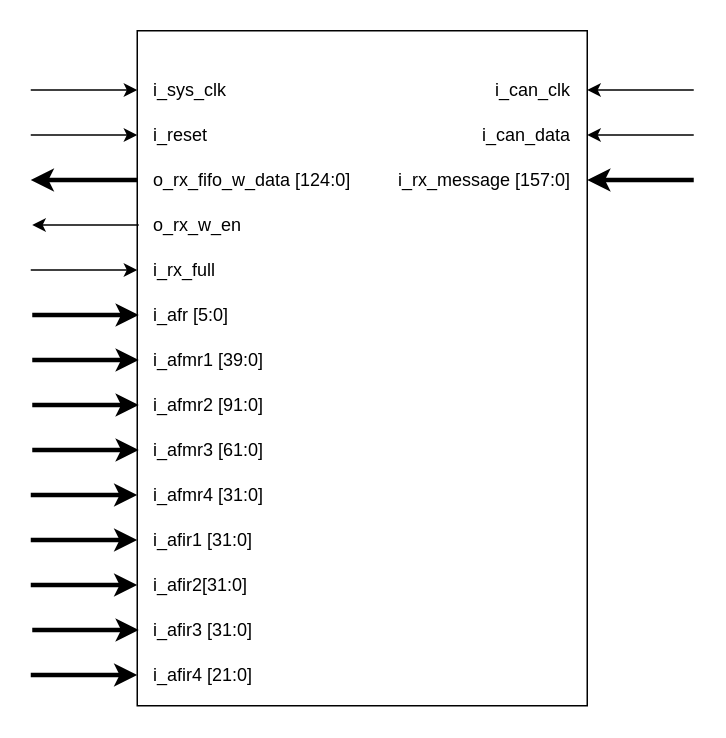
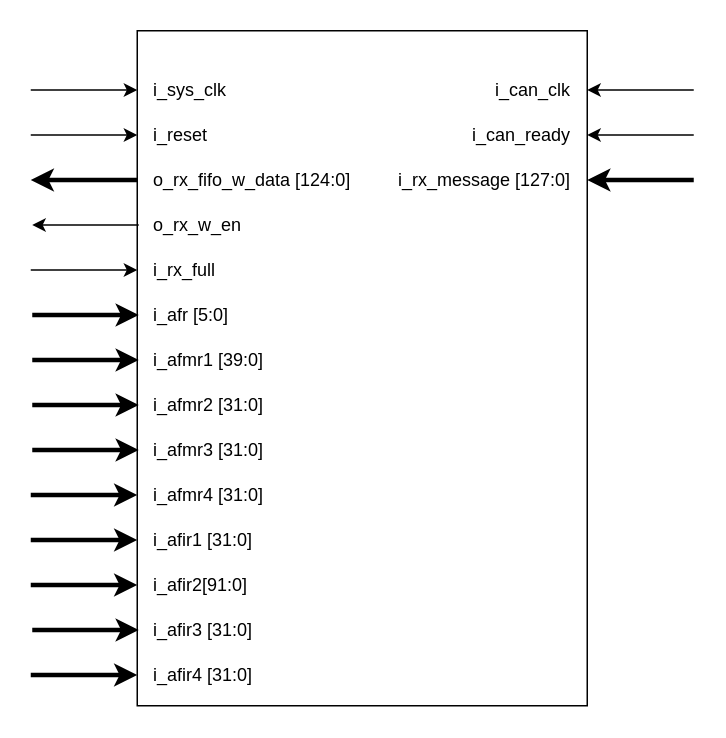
  <mxCell id="0" />
  <mxCell id="1" parent="0" />
  <mxCell id="2" value="" style="rounded=0;whiteSpace=wrap;html=1;" parent="1" vertex="1"><mxGeometry x="91" y="20" width="300" height="450" as="geometry" /></mxCell>
  <mxCell id="3" value="i_sys_clk" style="text;html=1;align=left;verticalAlign=middle;resizable=0;points=[];autosize=1;" parent="1" vertex="1"><mxGeometry x="100" y="50" width="60" height="20" as="geometry" /></mxCell>
  <mxCell id="4" value="i_reset" style="text;html=1;align=left;verticalAlign=middle;resizable=0;points=[];autosize=1;" parent="1" vertex="1"><mxGeometry x="100" y="80" width="50" height="20" as="geometry" /></mxCell>
  <mxCell id="5" value="i_can_clk" style="text;html=1;align=right;verticalAlign=middle;resizable=0;points=[];autosize=1;" parent="1" vertex="1"><mxGeometry x="311" y="50" width="70" height="20" as="geometry" /></mxCell>
- <mxCell id="6" value="i_can_data" style="text;html=1;align=right;verticalAlign=middle;resizable=0;points=[];autosize=1;" parent="1" vertex="1"><mxGeometry x="301" y="80" width="80" height="20" as="geometry" /></mxCell>
- <mxCell id="7" value="i_rx_message [157:0]" style="text;html=1;align=right;verticalAlign=middle;resizable=0;points=[];autosize=1;" parent="1" vertex="1"><mxGeometry x="251" y="110" width="130" height="20" as="geometry" /></mxCell>
+ <mxCell id="6" value="i_can_ready" style="text;html=1;align=right;verticalAlign=middle;resizable=0;points=[];autosize=1;" parent="1" vertex="1"><mxGeometry x="301" y="80" width="80" height="20" as="geometry" /></mxCell>
+ <mxCell id="7" value="i_rx_message [127:0]" style="text;html=1;align=right;verticalAlign=middle;resizable=0;points=[];autosize=1;" parent="1" vertex="1"><mxGeometry x="251" y="110" width="130" height="20" as="geometry" /></mxCell>
  <mxCell id="8" value="i_rx_full" style="text;html=1;align=left;verticalAlign=middle;resizable=0;points=[];autosize=1;" parent="1" vertex="1"><mxGeometry x="100" y="170" width="60" height="20" as="geometry" /></mxCell>
  <mxCell id="9" value="o_rx_fifo_w_data [124:0]" style="text;html=1;align=left;verticalAlign=middle;resizable=0;points=[];autosize=1;" parent="1" vertex="1"><mxGeometry x="100" y="110" width="150" height="20" as="geometry" /></mxCell>
  <mxCell id="10" value="o_rx_w_en" style="text;html=1;align=left;verticalAlign=middle;resizable=0;points=[];autosize=1;" parent="1" vertex="1"><mxGeometry x="100" y="140" width="70" height="20" as="geometry" /></mxCell>
  <mxCell id="11" value="" style="endArrow=classic;html=1;edgeStyle=orthogonalEdgeStyle;rounded=0;" parent="1" edge="1"><mxGeometry width="50" height="50" relative="1" as="geometry"><mxPoint x="20" y="59.5" as="sourcePoint" /><mxPoint x="91" y="59.5" as="targetPoint" /></mxGeometry></mxCell>
  <mxCell id="12" value="" style="endArrow=classic;html=1;edgeStyle=orthogonalEdgeStyle;rounded=0;" parent="1" edge="1"><mxGeometry width="50" height="50" relative="1" as="geometry"><mxPoint x="20" y="89.5" as="sourcePoint" /><mxPoint x="91" y="89.5" as="targetPoint" /></mxGeometry></mxCell>
  <mxCell id="13" value="" style="endArrow=classic;html=1;edgeStyle=orthogonalEdgeStyle;rounded=0;" parent="1" edge="1"><mxGeometry width="50" height="50" relative="1" as="geometry"><mxPoint x="20" y="179.5" as="sourcePoint" /><mxPoint x="91" y="179.5" as="targetPoint" /></mxGeometry></mxCell>
  <mxCell id="14" value="" style="endArrow=none;html=1;edgeStyle=orthogonalEdgeStyle;rounded=0;startArrow=classic;startFill=1;endFill=0;strokeWidth=3;" parent="1" edge="1"><mxGeometry width="50" height="50" relative="1" as="geometry"><mxPoint x="20" y="119.5" as="sourcePoint" /><mxPoint x="91" y="119.5" as="targetPoint" /></mxGeometry></mxCell>
  <mxCell id="15" value="" style="endArrow=none;html=1;edgeStyle=orthogonalEdgeStyle;rounded=0;startArrow=classic;startFill=1;endFill=0;" parent="1" edge="1"><mxGeometry width="50" height="50" relative="1" as="geometry"><mxPoint y="149.5" as="sourcePoint" x="21" /><mxPoint x="92" y="149.5" as="targetPoint" /></mxGeometry></mxCell>
  <mxCell id="16" value="" style="endArrow=none;html=1;edgeStyle=orthogonalEdgeStyle;rounded=0;startArrow=classic;startFill=1;endFill=0;" parent="1" edge="1"><mxGeometry width="50" height="50" relative="1" as="geometry"><mxPoint x="391" y="59.5" as="sourcePoint" /><mxPoint x="462" y="59.5" as="targetPoint" /></mxGeometry></mxCell>
  <mxCell id="17" value="" style="endArrow=none;html=1;edgeStyle=orthogonalEdgeStyle;rounded=0;startArrow=classic;startFill=1;endFill=0;" parent="1" edge="1"><mxGeometry width="50" height="50" relative="1" as="geometry"><mxPoint x="391" y="89.5" as="sourcePoint" /><mxPoint x="462" y="89.5" as="targetPoint" /></mxGeometry></mxCell>
  <mxCell id="18" value="" style="endArrow=none;html=1;edgeStyle=orthogonalEdgeStyle;rounded=0;startArrow=classic;startFill=1;endFill=0;strokeWidth=3;" parent="1" edge="1"><mxGeometry width="50" height="50" relative="1" as="geometry"><mxPoint x="391" y="119.5" as="sourcePoint" /><mxPoint x="462" y="119.5" as="targetPoint" /></mxGeometry></mxCell>
  <mxCell id="19" value="i_afr [5:0]" style="text;html=1;align=left;verticalAlign=middle;resizable=0;points=[];autosize=1;" vertex="1" parent="1"><mxGeometry x="100" y="200" width="70" height="20" as="geometry" /></mxCell>
  <mxCell id="20" value="i_afmr1 [39:0]" style="text;html=1;align=left;verticalAlign=middle;resizable=0;points=[];autosize=1;" vertex="1" parent="1"><mxGeometry x="100" y="230" width="90" height="20" as="geometry" /></mxCell>
- <mxCell id="21" value="i_afmr2 [91:0]" style="text;html=1;align=left;verticalAlign=middle;resizable=0;points=[];autosize=1;" vertex="1" parent="1"><mxGeometry x="100" y="260" width="90" height="20" as="geometry" /></mxCell>
- <mxCell id="22" value="i_afmr3 [61:0]" style="text;html=1;align=left;verticalAlign=middle;resizable=0;points=[];autosize=1;" vertex="1" parent="1"><mxGeometry x="100" y="290" width="90" height="20" as="geometry" /></mxCell>
+ <mxCell id="21" value="i_afmr2 [31:0]" style="text;html=1;align=left;verticalAlign=middle;resizable=0;points=[];autosize=1;" vertex="1" parent="1"><mxGeometry x="100" y="260" width="90" height="20" as="geometry" /></mxCell>
+ <mxCell id="22" value="i_afmr3 [31:0]" style="text;html=1;align=left;verticalAlign=middle;resizable=0;points=[];autosize=1;" vertex="1" parent="1"><mxGeometry x="100" y="290" width="90" height="20" as="geometry" /></mxCell>
  <mxCell id="23" value="i_afmr4 [31:0]" style="text;html=1;align=left;verticalAlign=middle;resizable=0;points=[];autosize=1;" vertex="1" parent="1"><mxGeometry x="100" y="320" width="90" height="20" as="geometry" /></mxCell>
  <mxCell id="24" value="i_afir1 [31:0]" style="text;html=1;align=left;verticalAlign=middle;resizable=0;points=[];autosize=1;" vertex="1" parent="1"><mxGeometry x="100" y="350" width="80" height="20" as="geometry" /></mxCell>
- <mxCell id="25" value="i_afir2[31:0]" style="text;html=1;align=left;verticalAlign=middle;resizable=0;points=[];autosize=1;" vertex="1" parent="1"><mxGeometry x="100" y="380" width="80" height="20" as="geometry" /></mxCell>
+ <mxCell id="25" value="i_afir2[91:0]" style="text;html=1;align=left;verticalAlign=middle;resizable=0;points=[];autosize=1;" vertex="1" parent="1"><mxGeometry x="100" y="380" width="80" height="20" as="geometry" /></mxCell>
  <mxCell id="26" value="i_afir3 [31:0]" style="text;html=1;align=left;verticalAlign=middle;resizable=0;points=[];autosize=1;" vertex="1" parent="1"><mxGeometry x="100" y="410" width="80" height="20" as="geometry" /></mxCell>
- <mxCell id="27" value="i_afir4 [21:0]" style="text;html=1;align=left;verticalAlign=middle;resizable=0;points=[];autosize=1;" vertex="1" parent="1"><mxGeometry x="100" y="440" width="80" height="20" as="geometry" /></mxCell>
+ <mxCell id="27" value="i_afir4 [31:0]" style="text;html=1;align=left;verticalAlign=middle;resizable=0;points=[];autosize=1;" vertex="1" parent="1"><mxGeometry x="100" y="440" width="80" height="20" as="geometry" /></mxCell>
  <mxCell id="28" value="" style="endArrow=classic;html=1;edgeStyle=orthogonalEdgeStyle;rounded=0;strokeWidth=3;" edge="1" parent="1"><mxGeometry width="50" height="50" relative="1" as="geometry"><mxPoint y="209.5" as="sourcePoint" x="21" /><mxPoint x="92" y="209.5" as="targetPoint" /></mxGeometry></mxCell>
  <mxCell id="29" value="" style="endArrow=classic;html=1;edgeStyle=orthogonalEdgeStyle;rounded=0;strokeWidth=3;" edge="1" parent="1"><mxGeometry width="50" height="50" relative="1" as="geometry"><mxPoint y="239.5" as="sourcePoint" x="21" /><mxPoint x="92" y="239.5" as="targetPoint" /></mxGeometry></mxCell>
  <mxCell id="30" value="" style="endArrow=classic;html=1;edgeStyle=orthogonalEdgeStyle;rounded=0;strokeWidth=3;" edge="1" parent="1"><mxGeometry width="50" height="50" relative="1" as="geometry"><mxPoint y="269.5" as="sourcePoint" x="21" /><mxPoint x="92" y="269.5" as="targetPoint" /></mxGeometry></mxCell>
  <mxCell id="31" value="" style="endArrow=classic;html=1;edgeStyle=orthogonalEdgeStyle;rounded=0;strokeWidth=3;" edge="1" parent="1"><mxGeometry width="50" height="50" relative="1" as="geometry"><mxPoint y="299.5" as="sourcePoint" x="21" /><mxPoint x="92" y="299.5" as="targetPoint" /></mxGeometry></mxCell>
  <mxCell id="32" value="" style="endArrow=classic;html=1;edgeStyle=orthogonalEdgeStyle;rounded=0;strokeWidth=3;" edge="1" parent="1"><mxGeometry width="50" height="50" relative="1" as="geometry"><mxPoint x="20" y="329.5" as="sourcePoint" /><mxPoint x="91" y="329.5" as="targetPoint" /></mxGeometry></mxCell>
  <mxCell id="33" value="" style="endArrow=classic;html=1;edgeStyle=orthogonalEdgeStyle;rounded=0;strokeWidth=3;" edge="1" parent="1"><mxGeometry width="50" height="50" relative="1" as="geometry"><mxPoint x="20" y="359.5" as="sourcePoint" /><mxPoint x="91" y="359.5" as="targetPoint" /></mxGeometry></mxCell>
  <mxCell id="34" value="" style="endArrow=classic;html=1;edgeStyle=orthogonalEdgeStyle;rounded=0;strokeWidth=3;" edge="1" parent="1"><mxGeometry width="50" height="50" relative="1" as="geometry"><mxPoint x="20" y="389.5" as="sourcePoint" /><mxPoint x="91" y="389.5" as="targetPoint" /></mxGeometry></mxCell>
  <mxCell id="35" value="" style="endArrow=classic;html=1;edgeStyle=orthogonalEdgeStyle;rounded=0;strokeWidth=3;" edge="1" parent="1"><mxGeometry width="50" height="50" relative="1" as="geometry"><mxPoint y="419.5" as="sourcePoint" x="21" /><mxPoint x="92" y="419.5" as="targetPoint" /></mxGeometry></mxCell>
  <mxCell id="36" value="" style="endArrow=classic;html=1;edgeStyle=orthogonalEdgeStyle;rounded=0;strokeWidth=3;" edge="1" parent="1"><mxGeometry width="50" height="50" relative="1" as="geometry"><mxPoint x="20" y="449.5" as="sourcePoint" /><mxPoint x="91" y="449.5" as="targetPoint" /></mxGeometry></mxCell>
